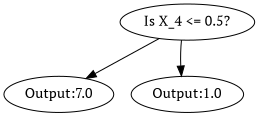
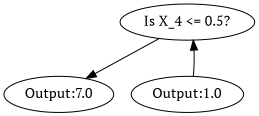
  digraph {
    fontname="PT Serif"
    node [fontname="PT Serif"]
    edge [fontname="PT Serif"]
    n1 [label="Is X_4 <= 0.5?"]
    n2 [label="Output:7.0"]
    n3 [label="Output:1.0"]
    n1 -> n2
-   n1 -> n3
+   n3 -> n1
  }
